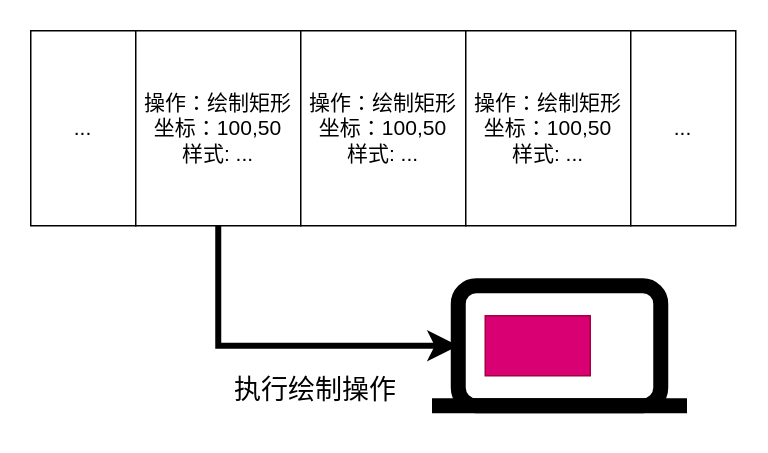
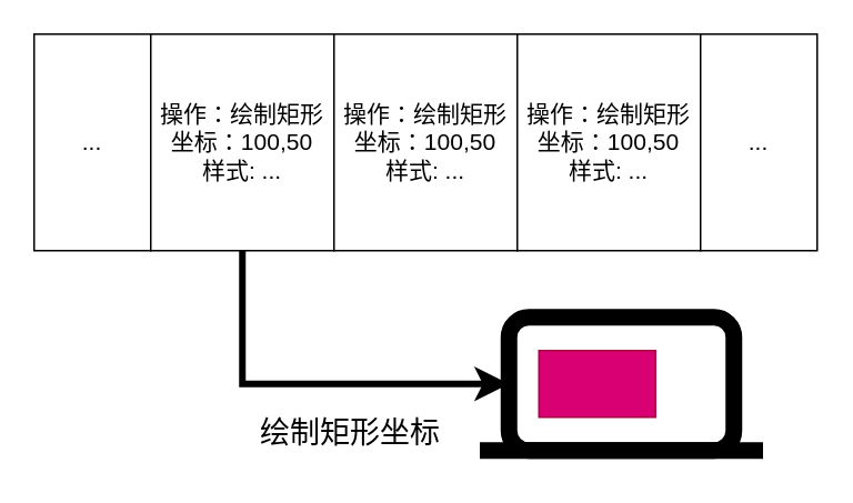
  <mxCell id="0" />
  <mxCell id="1" parent="0" />
  <mxCell id="2" value="..." style="rounded=0;whiteSpace=wrap;html=1;fontSize=14;" vertex="1" parent="1"><mxGeometry x="20" y="20" width="70" height="130" as="geometry" /></mxCell>
  <mxCell id="3" value="操作：绘制矩形&lt;br style=&quot;font-size: 14px;&quot;&gt;坐标：100,50&lt;br style=&quot;font-size: 14px;&quot;&gt;样式: ..." style="rounded=0;whiteSpace=wrap;html=1;fontSize=14;" vertex="1" parent="1"><mxGeometry x="90" y="20" width="110" height="130" as="geometry" /></mxCell>
  <mxCell id="4" value="操作：绘制矩形&lt;br style=&quot;font-size: 14px;&quot;&gt;坐标：100,50&lt;br style=&quot;font-size: 14px;&quot;&gt;样式: ..." style="rounded=0;whiteSpace=wrap;html=1;fontSize=14;" vertex="1" parent="1"><mxGeometry x="200" y="20" width="110" height="130" as="geometry" /></mxCell>
  <mxCell id="5" value="操作：绘制矩形&lt;br style=&quot;font-size: 14px;&quot;&gt;坐标：100,50&lt;br style=&quot;font-size: 14px;&quot;&gt;样式: ..." style="rounded=0;whiteSpace=wrap;html=1;fontSize=14;" vertex="1" parent="1"><mxGeometry x="310" y="20" width="110" height="130" as="geometry" /></mxCell>
  <mxCell id="6" value="..." style="rounded=0;whiteSpace=wrap;html=1;fontSize=14;" vertex="1" parent="1"><mxGeometry x="420" y="20" width="70" height="130" as="geometry" /></mxCell>
  <mxCell id="7" value="" style="rounded=1;whiteSpace=wrap;html=1;fontSize=14;strokeWidth=10;" vertex="1" parent="1"><mxGeometry x="305" y="190" width="135" height="80" as="geometry" /></mxCell>
  <mxCell id="8" value="" style="endArrow=none;html=1;fontSize=14;strokeWidth=10;" edge="1" parent="1"><mxGeometry width="50" height="50" relative="1" as="geometry"><mxPoint x="287.5" y="270" as="sourcePoint" /><mxPoint x="457.5" y="270" as="targetPoint" /></mxGeometry></mxCell>
  <mxCell id="9" value="" style="rounded=0;whiteSpace=wrap;html=1;fontSize=14;fillColor=#d80073;fontColor=#ffffff;strokeColor=#A50040;" vertex="1" parent="1"><mxGeometry x="323" y="210" width="70" height="40" as="geometry" /></mxCell>
  <mxCell id="10" value="" style="edgeStyle=segmentEdgeStyle;endArrow=classic;html=1;curved=0;rounded=0;endSize=8;startSize=8;strokeWidth=4;fontSize=18;entryX=0;entryY=0.5;entryDx=0;entryDy=0;exitX=0.5;exitY=1;exitDx=0;exitDy=0;" edge="1" parent="1" source="3" target="7"><mxGeometry width="50" height="50" relative="1" as="geometry"><mxPoint x="120" y="180" as="sourcePoint" /><mxPoint x="170" y="130" as="targetPoint" /><Array as="points"><mxPoint x="145" y="230" /></Array></mxGeometry></mxCell>
- <mxCell id="11" value="执行绘制操作" style="text;html=1;strokeColor=none;fillColor=none;align=center;verticalAlign=middle;whiteSpace=wrap;rounded=0;strokeWidth=10;fontSize=18;" vertex="1" parent="1"><mxGeometry x="140" y="240" width="140" height="40" as="geometry" /></mxCell>
+ <mxCell id="11" value="绘制矩形坐标" style="text;html=1;strokeColor=none;fillColor=none;align=center;verticalAlign=middle;whiteSpace=wrap;rounded=0;strokeWidth=10;fontSize=18;" vertex="1" parent="1"><mxGeometry x="140" y="240" width="140" height="40" as="geometry" /></mxCell>
